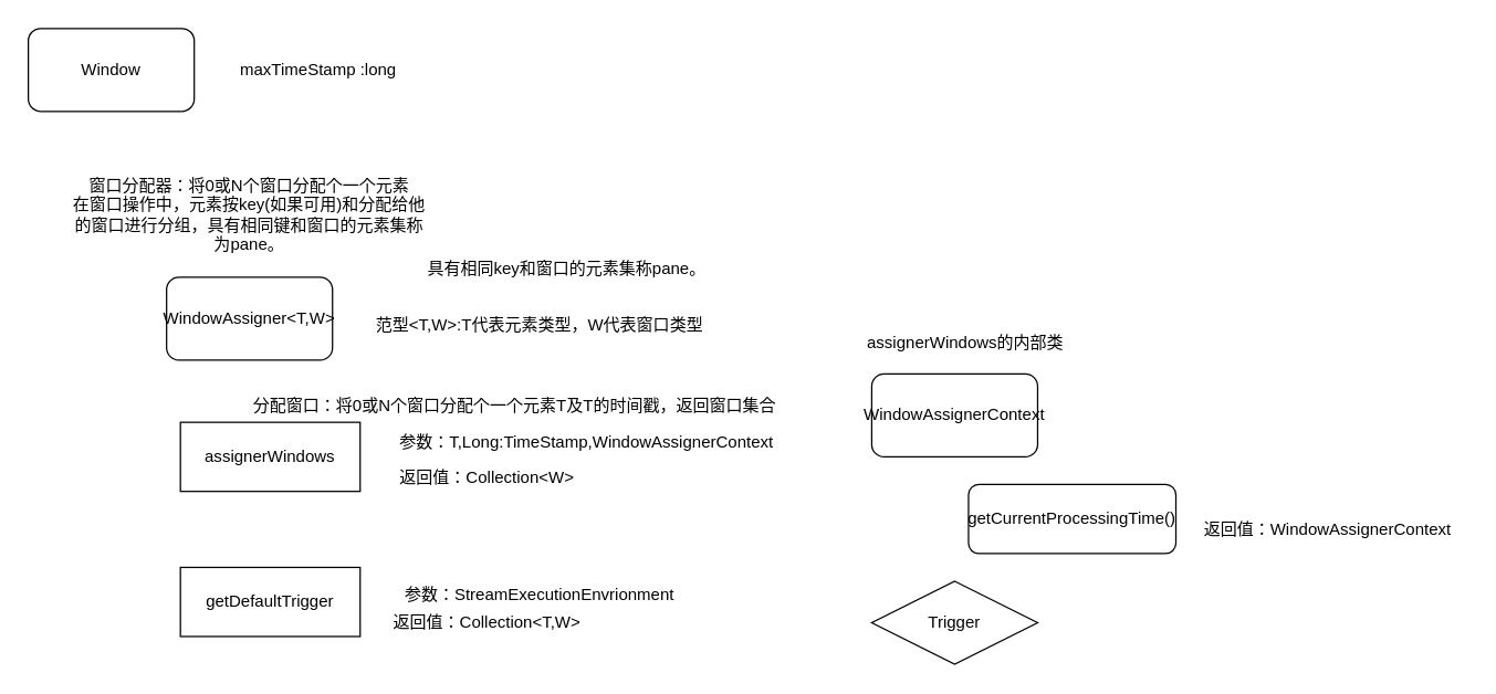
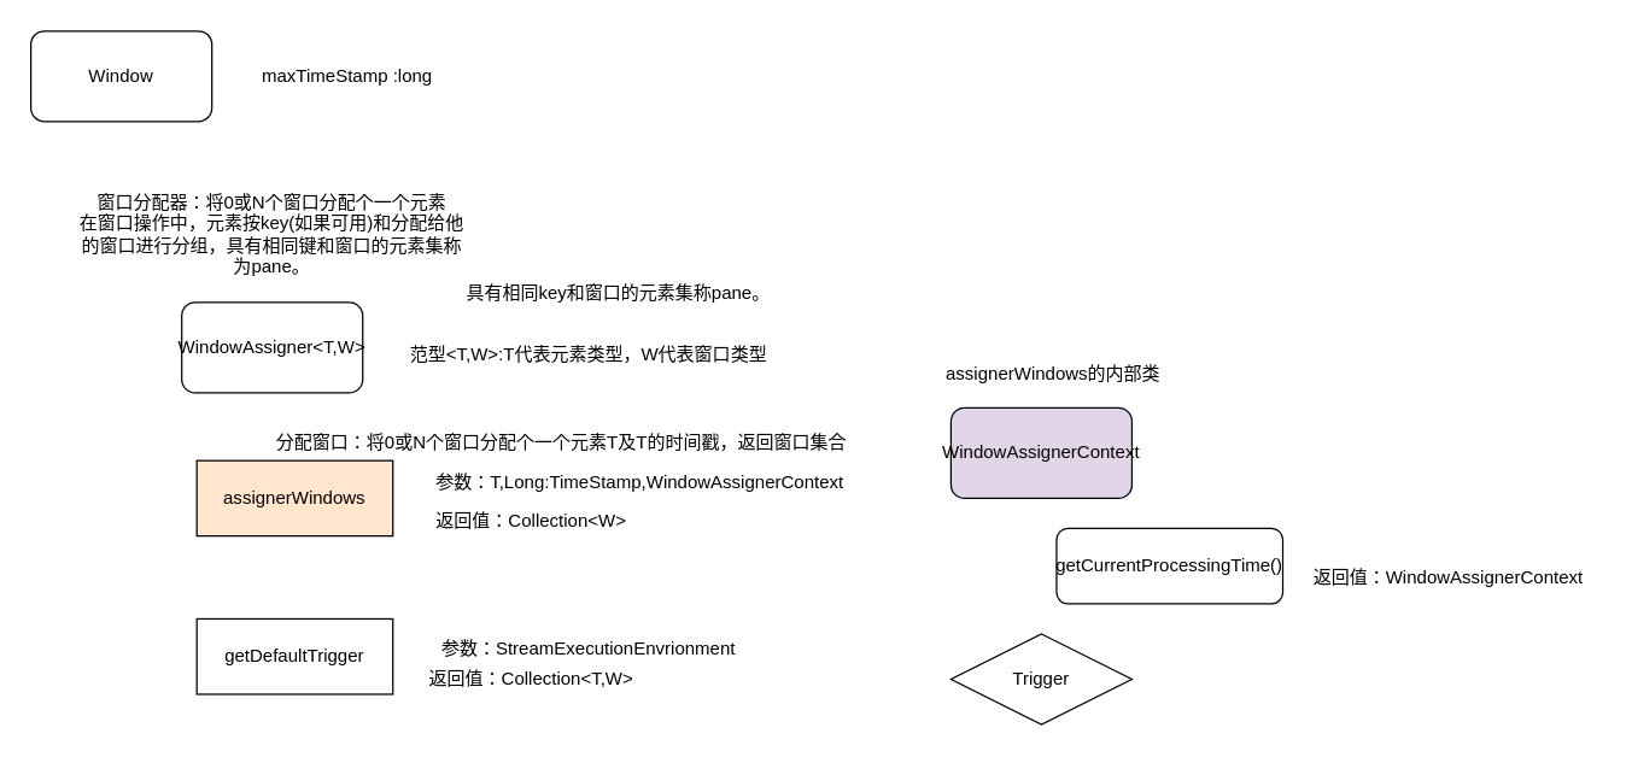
  <mxCell id="0" />
  <mxCell id="1" parent="0" />
  <mxCell id="2" value="WindowAssigner&amp;lt;T,W&amp;gt;" style="rounded=1;whiteSpace=wrap;html=1;" vertex="1" parent="1"><mxGeometry x="120" y="200" width="120" height="60" as="geometry" /></mxCell>
  <mxCell id="3" value="窗口分配器：将0或N个窗口分配个一个元素&lt;br&gt;在窗口操作中，元素按key(如果可用)和分配给他的窗口进行分组，具有相同键和窗口的元素集称为pane。" style="text;html=1;strokeColor=none;fillColor=none;align=center;verticalAlign=middle;whiteSpace=wrap;rounded=0;" vertex="1" parent="1"><mxGeometry x="50" y="140" width="260" height="30" as="geometry" /></mxCell>
  <mxCell id="4" value="范型&amp;lt;T,W&amp;gt;:T代表元素类型，W代表窗口类型" style="text;html=1;strokeColor=none;fillColor=none;align=center;verticalAlign=middle;whiteSpace=wrap;rounded=0;" vertex="1" parent="1"><mxGeometry x="260" y="220" width="260" height="30" as="geometry" /></mxCell>
  <mxCell id="5" value="Window" style="rounded=1;whiteSpace=wrap;html=1;" vertex="1" parent="1"><mxGeometry x="20" y="20" width="120" height="60" as="geometry" /></mxCell>
  <mxCell id="6" value="maxTimeStamp :long" style="text;html=1;strokeColor=none;fillColor=none;align=center;verticalAlign=middle;whiteSpace=wrap;rounded=0;" vertex="1" parent="1"><mxGeometry x="100" y="35" width="260" height="30" as="geometry" /></mxCell>
- <mxCell id="7" value="assignerWindows" style="rounded=0;whiteSpace=wrap;html=1;" vertex="1" parent="1"><mxGeometry x="130" y="305" width="130" height="50" as="geometry" /></mxCell>
+ <mxCell id="7" value="assignerWindows" style="rounded=0;whiteSpace=wrap;html=1;fillColor=#ffe6cc;" vertex="1" parent="1"><mxGeometry x="130" y="305" width="130" height="50" as="geometry" /></mxCell>
  <mxCell id="8" value="参数：T,Long:TimeStamp,WindowAssignerContext" style="text;html=1;strokeColor=none;fillColor=none;align=center;verticalAlign=middle;whiteSpace=wrap;rounded=0;" vertex="1" parent="1"><mxGeometry x="250" y="310" width="348" height="20" as="geometry" /></mxCell>
  <mxCell id="9" value="返回值：Collection&amp;lt;W&amp;gt;" style="text;html=1;strokeColor=none;fillColor=none;align=center;verticalAlign=middle;whiteSpace=wrap;rounded=0;" vertex="1" parent="1"><mxGeometry x="178" y="335" width="348" height="20" as="geometry" /></mxCell>
  <mxCell id="10" value="分配窗口：将0或N个窗口分配个一个元素T及T的时间戳，返回窗口集合" style="text;html=1;strokeColor=none;fillColor=none;align=center;verticalAlign=middle;whiteSpace=wrap;rounded=0;" vertex="1" parent="1"><mxGeometry x="174" y="280" width="396" height="25" as="geometry" /></mxCell>
  <mxCell id="11" value="getCurrentProcessingTime()" style="whiteSpace=wrap;html=1;rounded=1;" vertex="1" parent="1"><mxGeometry x="700" y="350" width="150" height="50" as="geometry" /></mxCell>
  <mxCell id="12" value="&lt;br&gt;返回值：WindowAssignerContext" style="text;html=1;strokeColor=none;fillColor=none;align=center;verticalAlign=middle;whiteSpace=wrap;rounded=0;" vertex="1" parent="1"><mxGeometry x="860" y="366.25" width="200" height="17.5" as="geometry" /></mxCell>
  <mxCell id="13" value="assignerWindows的内部类" style="text;html=1;strokeColor=none;fillColor=none;align=center;verticalAlign=middle;whiteSpace=wrap;rounded=0;" vertex="1" parent="1"><mxGeometry x="500" y="235" width="396" height="25" as="geometry" /></mxCell>
- <mxCell id="14" value="WindowAssignerContext" style="rounded=1;whiteSpace=wrap;html=1;" vertex="1" parent="1"><mxGeometry x="630" y="270" width="120" height="60" as="geometry" /></mxCell>
+ <mxCell id="14" value="WindowAssignerContext" style="rounded=1;whiteSpace=wrap;html=1;fillColor=#e1d5e7;" vertex="1" parent="1"><mxGeometry x="630" y="270" width="120" height="60" as="geometry" /></mxCell>
  <mxCell id="15" value="getDefaultTrigger" style="rounded=0;whiteSpace=wrap;html=1;" vertex="1" parent="1"><mxGeometry x="130" y="410" width="130" height="50" as="geometry" /></mxCell>
  <mxCell id="16" value="参数：StreamExecutionEnvrionment" style="text;html=1;strokeColor=none;fillColor=none;align=center;verticalAlign=middle;whiteSpace=wrap;rounded=0;" vertex="1" parent="1"><mxGeometry x="216" y="420" width="348" height="20" as="geometry" /></mxCell>
  <mxCell id="17" value="返回值：Collection&amp;lt;T,W&amp;gt;" style="text;html=1;strokeColor=none;fillColor=none;align=center;verticalAlign=middle;whiteSpace=wrap;rounded=0;" vertex="1" parent="1"><mxGeometry x="178" y="440" width="348" height="20" as="geometry" /></mxCell>
  <mxCell id="18" value="Trigger" style="rhombus;whiteSpace=wrap;html=1;" vertex="1" parent="1"><mxGeometry x="630" y="420" width="120" height="60" as="geometry" /></mxCell>
  <mxCell id="19" value="具有相同key和窗口的元素集称pane。" style="text;whiteSpace=wrap;html=1;" vertex="1" parent="1"><mxGeometry x="307" y="180" width="230" height="30" as="geometry" /></mxCell>
